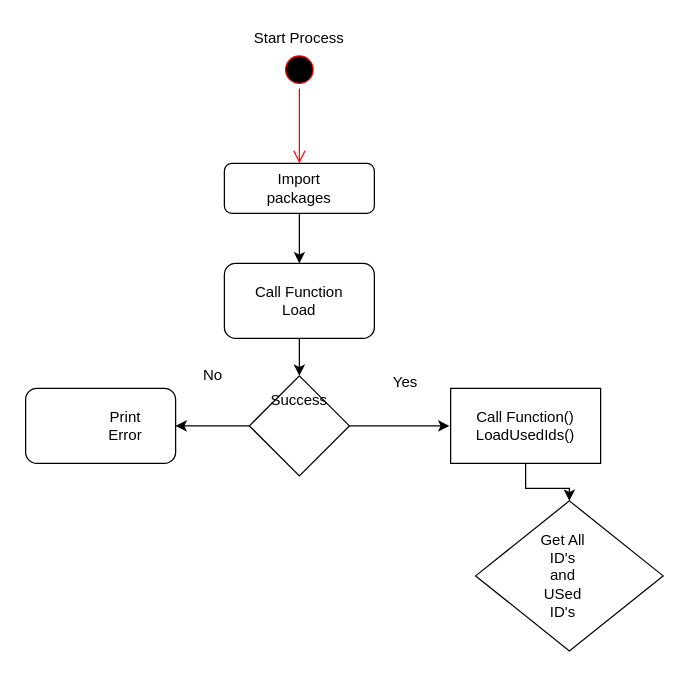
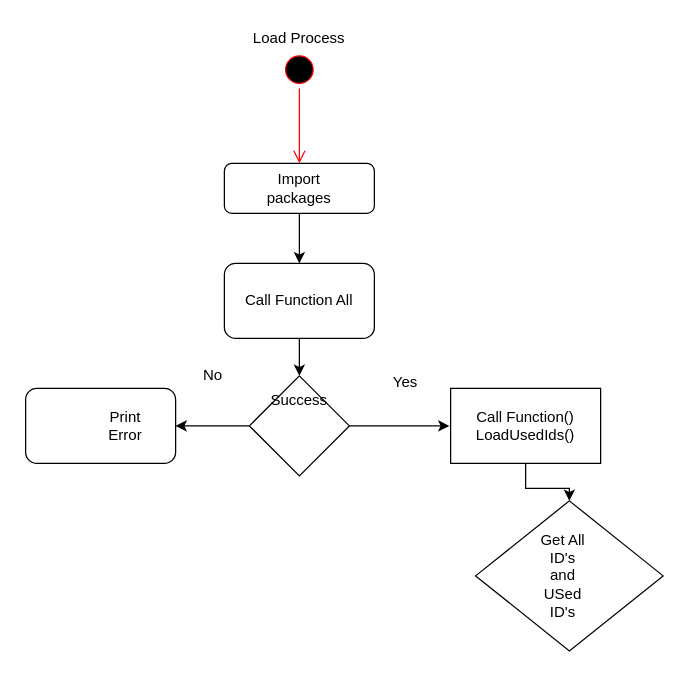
  <mxCell id="0" />
  <mxCell id="1" parent="0" />
- <mxCell id="2" value="Start Process" style="text;html=1;strokeColor=none;fillColor=none;align=center;verticalAlign=middle;whiteSpace=wrap;rounded=0;" vertex="1" parent="1"><mxGeometry x="194" y="20" width="90" height="20" as="geometry" /></mxCell>
+ <mxCell id="2" value="Load Process" style="text;html=1;strokeColor=none;fillColor=none;align=center;verticalAlign=middle;whiteSpace=wrap;rounded=0;" vertex="1" parent="1"><mxGeometry x="194" y="20" width="90" height="20" as="geometry" /></mxCell>
  <mxCell id="3" value="" style="ellipse;html=1;shape=startState;fillColor=#000000;strokeColor=#ff0000;" vertex="1" parent="1"><mxGeometry x="224" y="40" width="30" height="30" as="geometry" /></mxCell>
  <mxCell id="4" value="" style="edgeStyle=orthogonalEdgeStyle;html=1;verticalAlign=bottom;endArrow=open;endSize=8;strokeColor=#ff0000;" edge="1" source="3" parent="1"><mxGeometry relative="1" as="geometry"><mxPoint x="239" y="130" as="targetPoint" /></mxGeometry></mxCell>
  <mxCell id="5" value="" style="edgeStyle=orthogonalEdgeStyle;rounded=0;orthogonalLoop=1;jettySize=auto;html=1;" edge="1" parent="1" source="6" target="9"><mxGeometry relative="1" as="geometry" /></mxCell>
  <mxCell id="6" value="" style="rounded=1;whiteSpace=wrap;html=1;" vertex="1" parent="1"><mxGeometry x="179" y="130" width="120" height="40" as="geometry" /></mxCell>
  <mxCell id="7" value="Import packages&lt;br&gt;" style="text;html=1;strokeColor=none;fillColor=none;align=center;verticalAlign=middle;whiteSpace=wrap;rounded=0;" vertex="1" parent="1"><mxGeometry x="219" y="140" width="40" height="20" as="geometry" /></mxCell>
  <mxCell id="8" value="" style="edgeStyle=orthogonalEdgeStyle;rounded=0;orthogonalLoop=1;jettySize=auto;html=1;" edge="1" parent="1" source="9" target="13"><mxGeometry relative="1" as="geometry" /></mxCell>
  <mxCell id="9" value="" style="rounded=1;whiteSpace=wrap;html=1;" vertex="1" parent="1"><mxGeometry x="179" y="210" width="120" height="60" as="geometry" /></mxCell>
- <mxCell id="10" value="Call Function Load" style="text;html=1;strokeColor=none;fillColor=none;align=center;verticalAlign=middle;whiteSpace=wrap;rounded=0;" vertex="1" parent="1"><mxGeometry x="194" y="235" width="90" height="10" as="geometry" /></mxCell>
+ <mxCell id="10" value="Call Function All" style="text;html=1;strokeColor=none;fillColor=none;align=center;verticalAlign=middle;whiteSpace=wrap;rounded=0;" vertex="1" parent="1"><mxGeometry x="194" y="235" width="90" height="10" as="geometry" /></mxCell>
  <mxCell id="11" value="" style="edgeStyle=orthogonalEdgeStyle;rounded=0;orthogonalLoop=1;jettySize=auto;html=1;" edge="1" parent="1" source="13"><mxGeometry relative="1" as="geometry"><mxPoint x="359" y="340" as="targetPoint" /></mxGeometry></mxCell>
  <mxCell id="12" value="" style="edgeStyle=orthogonalEdgeStyle;rounded=0;orthogonalLoop=1;jettySize=auto;html=1;" edge="1" parent="1" source="13" target="19"><mxGeometry relative="1" as="geometry" /></mxCell>
  <mxCell id="13" value="" style="rhombus;whiteSpace=wrap;html=1;" vertex="1" parent="1"><mxGeometry x="199" y="300" width="80" height="80" as="geometry" /></mxCell>
  <mxCell id="14" value="" style="edgeStyle=orthogonalEdgeStyle;rounded=0;orthogonalLoop=1;jettySize=auto;html=1;" edge="1" parent="1" source="15" target="22"><mxGeometry relative="1" as="geometry" /></mxCell>
  <mxCell id="15" value="" style="rounded=0;whiteSpace=wrap;html=1;" vertex="1" parent="1"><mxGeometry x="360" y="310" width="120" height="60" as="geometry" /></mxCell>
  <mxCell id="16" value="Yes&lt;br&gt;" style="text;html=1;strokeColor=none;fillColor=none;align=center;verticalAlign=middle;whiteSpace=wrap;rounded=0;" vertex="1" parent="1"><mxGeometry x="304" y="295" width="40" height="20" as="geometry" /></mxCell>
  <mxCell id="17" value="Success" style="text;html=1;strokeColor=none;fillColor=none;align=center;verticalAlign=middle;whiteSpace=wrap;rounded=0;" vertex="1" parent="1"><mxGeometry x="219" y="310" width="40" height="20" as="geometry" /></mxCell>
  <mxCell id="18" value="No" style="text;html=1;strokeColor=none;fillColor=none;align=center;verticalAlign=middle;whiteSpace=wrap;rounded=0;" vertex="1" parent="1"><mxGeometry x="150" y="290" width="40" height="20" as="geometry" /></mxCell>
  <mxCell id="19" value="" style="rounded=1;whiteSpace=wrap;html=1;" vertex="1" parent="1"><mxGeometry x="20" y="310" width="120" height="60" as="geometry" /></mxCell>
  <mxCell id="20" value="Print Error&lt;br&gt;" style="text;html=1;strokeColor=none;fillColor=none;align=center;verticalAlign=middle;whiteSpace=wrap;rounded=0;" vertex="1" parent="1"><mxGeometry x="80" y="330" width="40" height="20" as="geometry" /></mxCell>
  <mxCell id="21" value="Call Function()&lt;br&gt;LoadUsedIds()" style="text;html=1;strokeColor=none;fillColor=none;align=center;verticalAlign=middle;whiteSpace=wrap;rounded=0;" vertex="1" parent="1"><mxGeometry x="400" y="330" width="40" height="20" as="geometry" /></mxCell>
  <mxCell id="22" value="" style="rhombus;whiteSpace=wrap;html=1;" vertex="1" parent="1"><mxGeometry x="380" y="400" width="150" height="120" as="geometry" /></mxCell>
  <mxCell id="23" value="Get All ID's&lt;br&gt;and USed ID's" style="text;html=1;strokeColor=none;fillColor=none;align=center;verticalAlign=middle;whiteSpace=wrap;rounded=0;" vertex="1" parent="1"><mxGeometry x="430" y="450" width="40" height="20" as="geometry" /></mxCell>
